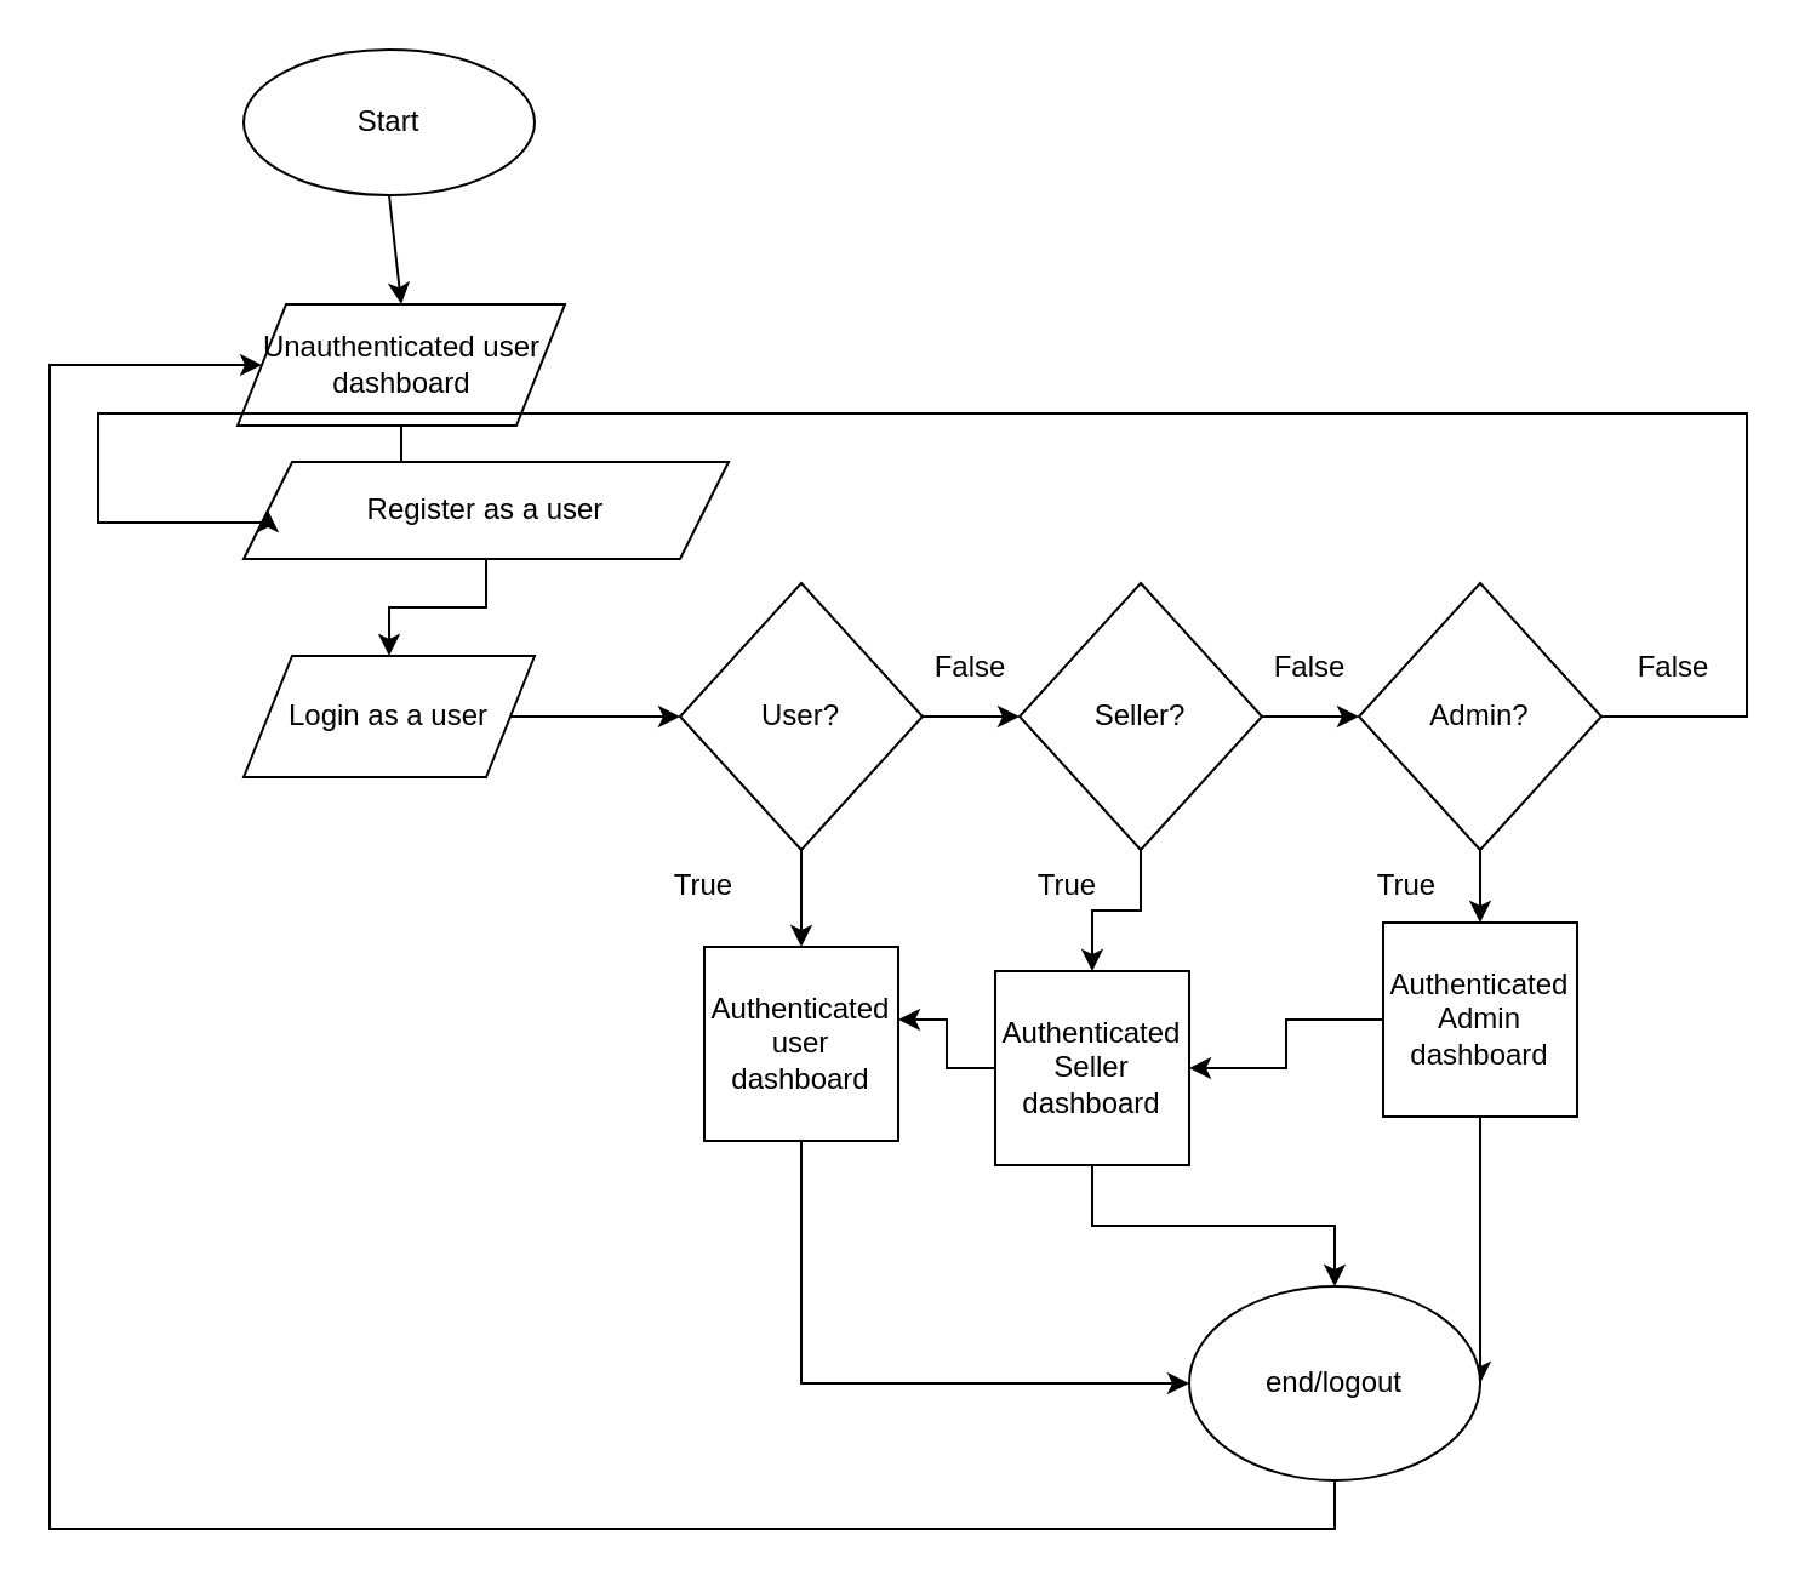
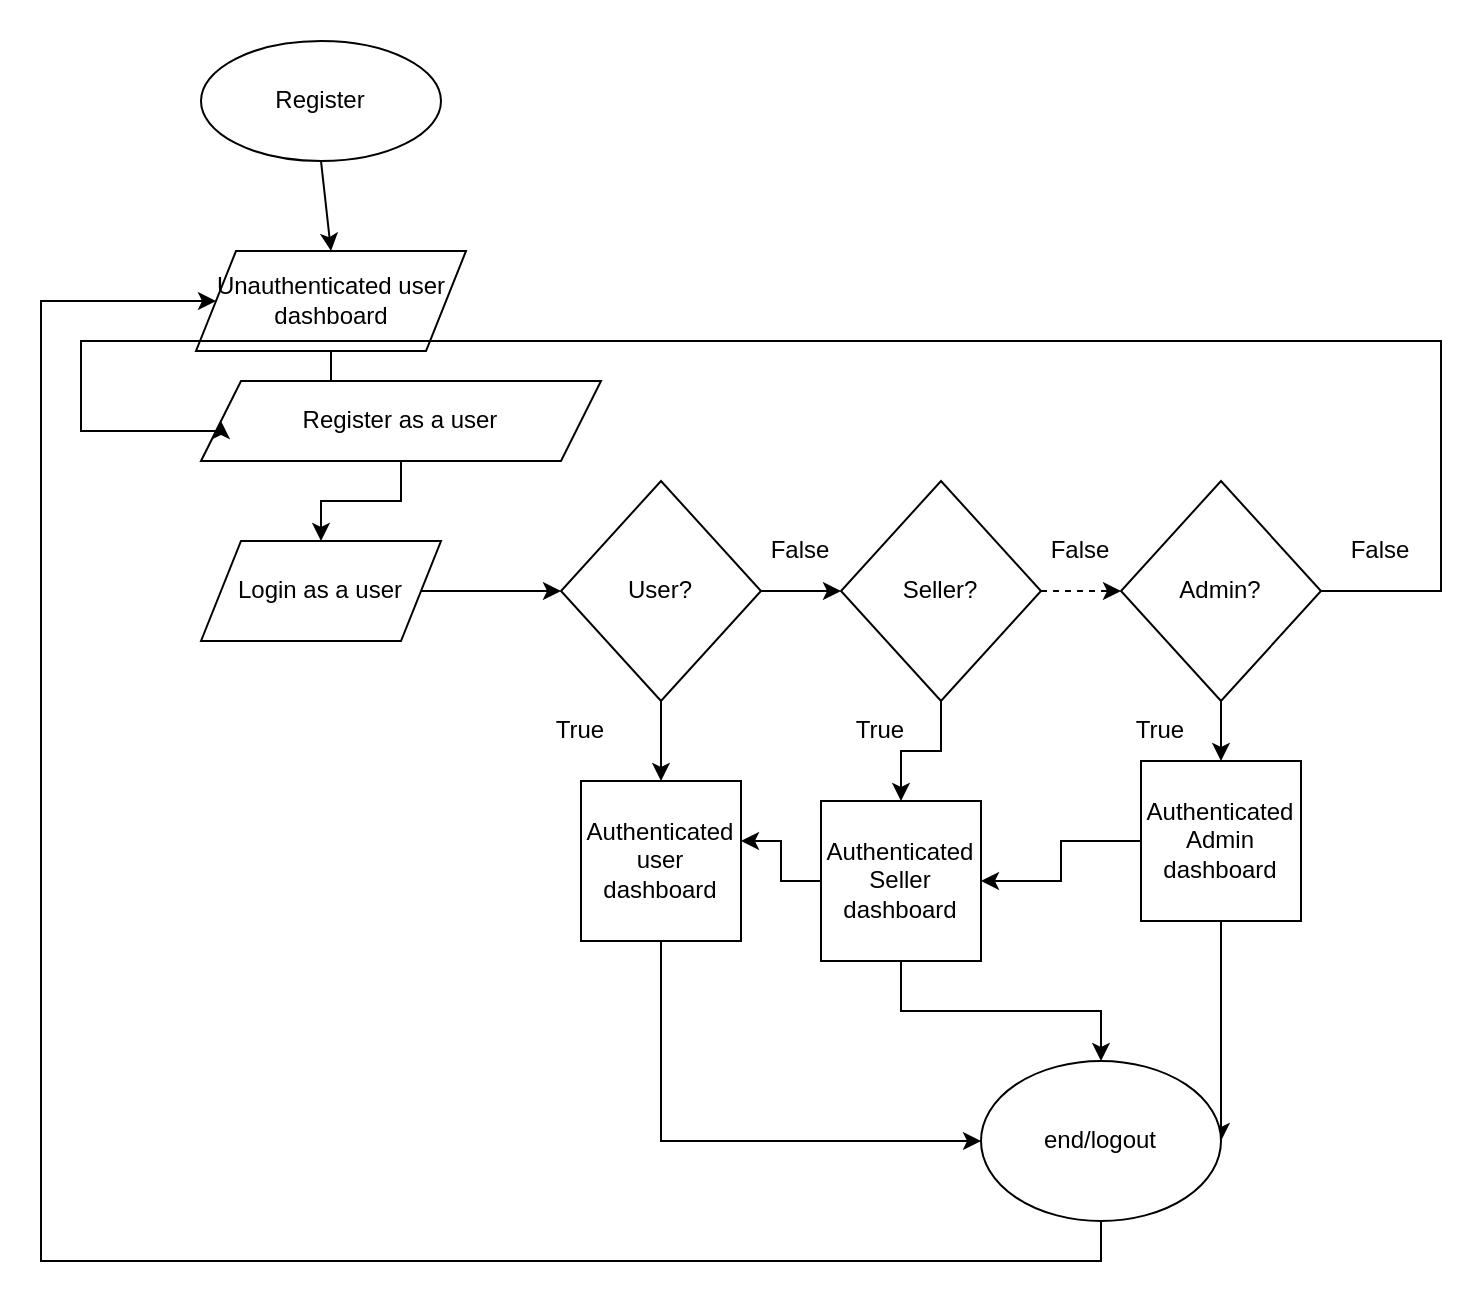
  <mxCell id="0" />
  <mxCell id="1" parent="0" />
- <mxCell id="2" value="Start" style="ellipse;whiteSpace=wrap;html=1;" vertex="1" parent="1"><mxGeometry x="100" y="20" width="120" height="60" as="geometry" /></mxCell>
+ <mxCell id="2" value="Register" style="ellipse;whiteSpace=wrap;html=1;" vertex="1" parent="1"><mxGeometry x="100" y="20" width="120" height="60" as="geometry" /></mxCell>
  <mxCell id="3" value="" style="endArrow=classic;html=1;rounded=0;exitX=0.5;exitY=1;exitDx=0;exitDy=0;entryX=0.5;entryY=0;entryDx=0;entryDy=0;" edge="1" parent="1" source="2" target="5"><mxGeometry width="50" height="50" relative="1" as="geometry"><mxPoint x="140" y="130" as="sourcePoint" /><mxPoint x="160" y="110" as="targetPoint" /></mxGeometry></mxCell>
  <mxCell id="4" value="" style="edgeStyle=orthogonalEdgeStyle;rounded=0;orthogonalLoop=1;jettySize=auto;html=1;" edge="1" parent="1" source="5" target="7"><mxGeometry relative="1" as="geometry" /></mxCell>
  <mxCell id="5" value="Unauthenticated user dashboard" style="shape=parallelogram;perimeter=parallelogramPerimeter;whiteSpace=wrap;html=1;fixedSize=1;" vertex="1" parent="1"><mxGeometry x="97.5" y="125" width="135" height="50" as="geometry" /></mxCell>
  <mxCell id="6" value="" style="edgeStyle=orthogonalEdgeStyle;rounded=0;orthogonalLoop=1;jettySize=auto;html=1;" edge="1" parent="1" source="7" target="9"><mxGeometry relative="1" as="geometry" /></mxCell>
  <mxCell id="7" value="Register as a user" style="shape=parallelogram;perimeter=parallelogramPerimeter;whiteSpace=wrap;html=1;fixedSize=1;" vertex="1" parent="1"><mxGeometry x="100" y="190" width="200" height="40" as="geometry" /></mxCell>
  <mxCell id="8" style="edgeStyle=orthogonalEdgeStyle;rounded=0;orthogonalLoop=1;jettySize=auto;html=1;entryX=0;entryY=0.5;entryDx=0;entryDy=0;" edge="1" parent="1" source="9" target="12"><mxGeometry relative="1" as="geometry" /></mxCell>
  <mxCell id="9" value="Login as a user" style="shape=parallelogram;perimeter=parallelogramPerimeter;whiteSpace=wrap;html=1;fixedSize=1;" vertex="1" parent="1"><mxGeometry x="100" y="270" width="120" height="50" as="geometry" /></mxCell>
  <mxCell id="10" value="" style="edgeStyle=orthogonalEdgeStyle;rounded=0;orthogonalLoop=1;jettySize=auto;html=1;" edge="1" parent="1" source="12" target="15"><mxGeometry relative="1" as="geometry" /></mxCell>
  <mxCell id="11" style="edgeStyle=orthogonalEdgeStyle;rounded=0;orthogonalLoop=1;jettySize=auto;html=1;entryX=0.5;entryY=0;entryDx=0;entryDy=0;" edge="1" parent="1" source="12" target="25"><mxGeometry relative="1" as="geometry" /></mxCell>
  <mxCell id="12" value="User?" style="rhombus;whiteSpace=wrap;html=1;" vertex="1" parent="1"><mxGeometry x="280" y="240" width="100" height="110" as="geometry" /></mxCell>
- <mxCell id="13" value="" style="edgeStyle=orthogonalEdgeStyle;rounded=0;orthogonalLoop=1;jettySize=auto;html=1;" edge="1" parent="1" source="15" target="18"><mxGeometry relative="1" as="geometry" /></mxCell>
+ <mxCell id="13" value="" style="edgeStyle=orthogonalEdgeStyle;rounded=0;orthogonalLoop=1;jettySize=auto;html=1;dashed=1;" edge="1" parent="1" source="15" target="18"><mxGeometry relative="1" as="geometry" /></mxCell>
  <mxCell id="14" style="edgeStyle=orthogonalEdgeStyle;rounded=0;orthogonalLoop=1;jettySize=auto;html=1;entryX=0.5;entryY=0;entryDx=0;entryDy=0;" edge="1" parent="1" source="15" target="30"><mxGeometry relative="1" as="geometry" /></mxCell>
  <mxCell id="15" value="Seller?" style="rhombus;whiteSpace=wrap;html=1;" vertex="1" parent="1"><mxGeometry x="420" y="240" width="100" height="110" as="geometry" /></mxCell>
  <mxCell id="16" style="edgeStyle=orthogonalEdgeStyle;rounded=0;orthogonalLoop=1;jettySize=auto;html=1;entryX=0.5;entryY=0;entryDx=0;entryDy=0;" edge="1" parent="1" source="18" target="28"><mxGeometry relative="1" as="geometry" /></mxCell>
  <mxCell id="17" style="edgeStyle=orthogonalEdgeStyle;rounded=0;orthogonalLoop=1;jettySize=auto;html=1;entryX=0;entryY=0.5;entryDx=0;entryDy=0;" edge="1" parent="1" source="18" target="7"><mxGeometry relative="1" as="geometry"><Array as="points"><mxPoint x="720" y="295" /><mxPoint x="720" y="170" /><mxPoint x="40" y="170" /><mxPoint x="40" y="215" /></Array></mxGeometry></mxCell>
  <mxCell id="18" value="Admin?" style="rhombus;whiteSpace=wrap;html=1;" vertex="1" parent="1"><mxGeometry x="560" y="240" width="100" height="110" as="geometry" /></mxCell>
  <mxCell id="19" value="False" style="text;html=1;align=center;verticalAlign=middle;whiteSpace=wrap;rounded=0;" vertex="1" parent="1"><mxGeometry x="370" y="260" width="60" height="30" as="geometry" /></mxCell>
  <mxCell id="20" value="False" style="text;html=1;align=center;verticalAlign=middle;whiteSpace=wrap;rounded=0;" vertex="1" parent="1"><mxGeometry x="510" y="260" width="60" height="30" as="geometry" /></mxCell>
  <mxCell id="21" value="True&lt;span style=&quot;color: rgba(0, 0, 0, 0); font-family: monospace; font-size: 0px; text-align: start; text-wrap-mode: nowrap;&quot;&gt;%3CmxGraphModel%3E%3Croot%3E%3CmxCell%20id%3D%220%22%2F%3E%3CmxCell%20id%3D%221%22%20parent%3D%220%22%2F%3E%3CmxCell%20id%3D%222%22%20value%3D%22False%22%20style%3D%22text%3Bhtml%3D1%3Balign%3Dcenter%3BverticalAlign%3Dmiddle%3BwhiteSpace%3Dwrap%3Brounded%3D0%3B%22%20vertex%3D%221%22%20parent%3D%221%22%3E%3CmxGeometry%20x%3D%22590%22%20y%3D%22690%22%20width%3D%2260%22%20height%3D%2230%22%20as%3D%22geometry%22%2F%3E%3C%2FmxCell%3E%3C%2Froot%3E%3C%2FmxGraphModel%3E&lt;/span&gt;" style="text;html=1;align=center;verticalAlign=middle;whiteSpace=wrap;rounded=0;" vertex="1" parent="1"><mxGeometry x="260" y="350" width="60" height="30" as="geometry" /></mxCell>
  <mxCell id="22" value="True&lt;span style=&quot;color: rgba(0, 0, 0, 0); font-family: monospace; font-size: 0px; text-align: start; text-wrap-mode: nowrap;&quot;&gt;%3CmxGraphModel%3E%3Croot%3E%3CmxCell%20id%3D%220%22%2F%3E%3CmxCell%20id%3D%221%22%20parent%3D%220%22%2F%3E%3CmxCell%20id%3D%222%22%20value%3D%22False%22%20style%3D%22text%3Bhtml%3D1%3Balign%3Dcenter%3BverticalAlign%3Dmiddle%3BwhiteSpace%3Dwrap%3Brounded%3D0%3B%22%20vertex%3D%221%22%20parent%3D%221%22%3E%3CmxGeometry%20x%3D%22590%22%20y%3D%22690%22%20width%3D%2260%22%20height%3D%2230%22%20as%3D%22geometry%22%2F%3E%3C%2FmxCell%3E%3C%2Froot%3E%3C%2FmxGraphModel%3E&lt;/span&gt;" style="text;html=1;align=center;verticalAlign=middle;whiteSpace=wrap;rounded=0;" vertex="1" parent="1"><mxGeometry x="550" y="350" width="60" height="30" as="geometry" /></mxCell>
  <mxCell id="23" value="True&lt;span style=&quot;color: rgba(0, 0, 0, 0); font-family: monospace; font-size: 0px; text-align: start; text-wrap-mode: nowrap;&quot;&gt;%3CmxGraphModel%3E%3Croot%3E%3CmxCell%20id%3D%220%22%2F%3E%3CmxCell%20id%3D%221%22%20parent%3D%220%22%2F%3E%3CmxCell%20id%3D%222%22%20value%3D%22False%22%20style%3D%22text%3Bhtml%3D1%3Balign%3Dcenter%3BverticalAlign%3Dmiddle%3BwhiteSpace%3Dwrap%3Brounded%3D0%3B%22%20vertex%3D%221%22%20parent%3D%221%22%3E%3CmxGeometry%20x%3D%22590%22%20y%3D%22690%22%20width%3D%2260%22%20height%3D%2230%22%20as%3D%22geometry%22%2F%3E%3C%2FmxCell%3E%3C%2Froot%3E%3C%2FmxGraphModel%3E&lt;/span&gt;" style="text;html=1;align=center;verticalAlign=middle;whiteSpace=wrap;rounded=0;" vertex="1" parent="1"><mxGeometry x="410" y="350" width="60" height="30" as="geometry" /></mxCell>
  <mxCell id="24" style="edgeStyle=orthogonalEdgeStyle;rounded=0;orthogonalLoop=1;jettySize=auto;html=1;entryX=0;entryY=0.5;entryDx=0;entryDy=0;" edge="1" parent="1" source="25" target="34"><mxGeometry relative="1" as="geometry"><Array as="points"><mxPoint x="330" y="570" /></Array></mxGeometry></mxCell>
  <mxCell id="25" value="Authenticated user dashboard" style="whiteSpace=wrap;html=1;aspect=fixed;" vertex="1" parent="1"><mxGeometry x="290" y="390" width="80" height="80" as="geometry" /></mxCell>
  <mxCell id="26" style="edgeStyle=orthogonalEdgeStyle;rounded=0;orthogonalLoop=1;jettySize=auto;html=1;entryX=1;entryY=0.5;entryDx=0;entryDy=0;" edge="1" parent="1" source="28" target="30"><mxGeometry relative="1" as="geometry" /></mxCell>
  <mxCell id="27" style="edgeStyle=orthogonalEdgeStyle;rounded=0;orthogonalLoop=1;jettySize=auto;html=1;entryX=1;entryY=0.5;entryDx=0;entryDy=0;" edge="1" parent="1" source="28" target="34"><mxGeometry relative="1" as="geometry"><Array as="points"><mxPoint x="610" y="570" /></Array></mxGeometry></mxCell>
  <mxCell id="28" value="Authenticated Admin dashboard" style="whiteSpace=wrap;html=1;aspect=fixed;" vertex="1" parent="1"><mxGeometry x="570" y="380" width="80" height="80" as="geometry" /></mxCell>
  <mxCell id="29" style="edgeStyle=orthogonalEdgeStyle;rounded=0;orthogonalLoop=1;jettySize=auto;html=1;entryX=0.5;entryY=0;entryDx=0;entryDy=0;" edge="1" parent="1" source="30" target="34"><mxGeometry relative="1" as="geometry" /></mxCell>
  <mxCell id="30" value="Authenticated Seller dashboard" style="whiteSpace=wrap;html=1;aspect=fixed;" vertex="1" parent="1"><mxGeometry x="410" y="400" width="80" height="80" as="geometry" /></mxCell>
  <mxCell id="31" value="False" style="text;html=1;align=center;verticalAlign=middle;whiteSpace=wrap;rounded=0;" vertex="1" parent="1"><mxGeometry x="660" y="260" width="60" height="30" as="geometry" /></mxCell>
  <mxCell id="32" style="edgeStyle=orthogonalEdgeStyle;rounded=0;orthogonalLoop=1;jettySize=auto;html=1;entryX=1;entryY=0.375;entryDx=0;entryDy=0;entryPerimeter=0;" edge="1" parent="1" source="30" target="25"><mxGeometry relative="1" as="geometry" /></mxCell>
  <mxCell id="33" style="edgeStyle=orthogonalEdgeStyle;rounded=0;orthogonalLoop=1;jettySize=auto;html=1;entryX=0;entryY=0.5;entryDx=0;entryDy=0;" edge="1" parent="1" source="34" target="5"><mxGeometry relative="1" as="geometry"><Array as="points"><mxPoint x="470" y="630" /><mxPoint x="20" y="630" /><mxPoint x="20" y="135" /></Array></mxGeometry></mxCell>
  <mxCell id="34" value="end/logout" style="ellipse;whiteSpace=wrap;html=1;" vertex="1" parent="1"><mxGeometry x="490" y="530" width="120" height="80" as="geometry" /></mxCell>
